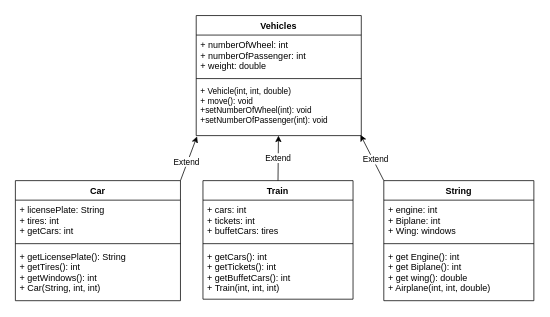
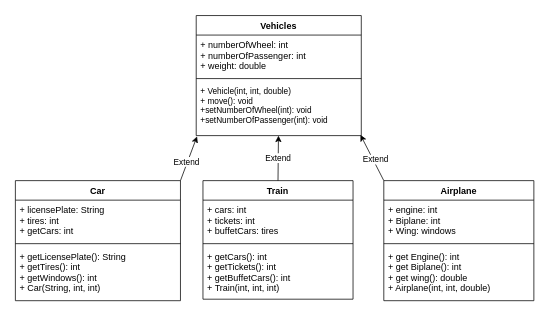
  <mxCell id="0" />
  <mxCell id="1" parent="0" />
  <mxCell id="2" value="Vehicles" style="swimlane;fontStyle=1;align=center;verticalAlign=top;childLayout=stackLayout;horizontal=1;startSize=26;horizontalStack=0;resizeParent=1;resizeParentMax=0;resizeLast=0;collapsible=1;marginBottom=0;" vertex="1" parent="1"><mxGeometry x="261" y="20" width="220" height="160" as="geometry" /></mxCell>
  <mxCell id="3" value="+ numberOfWheel: int&#10;+ numberOfPassenger: int&#10;+ weight: double" style="text;strokeColor=none;fillColor=none;align=left;verticalAlign=top;spacingLeft=4;spacingRight=4;overflow=hidden;rotatable=0;points=[[0,0.5],[1,0.5]];portConstraint=eastwest;" vertex="1" parent="2"><mxGeometry y="26" width="220" height="54" as="geometry" /></mxCell>
  <mxCell id="4" value="" style="line;strokeWidth=1;fillColor=none;align=left;verticalAlign=middle;spacingTop=-1;spacingLeft=3;spacingRight=3;rotatable=0;labelPosition=right;points=[];portConstraint=eastwest;" vertex="1" parent="2"><mxGeometry y="80" width="220" height="8" as="geometry" /></mxCell>
  <mxCell id="5" value="+ Vehicle(int, int, double)&#10;+ move(): void&#10;+setNumberOfWheel(int): void&#10;+setNumberOfPassenger(int): void&#10;" style="text;strokeColor=none;fillColor=none;align=left;verticalAlign=top;spacingLeft=4;spacingRight=4;overflow=hidden;rotatable=0;points=[[0,0.5],[1,0.5]];portConstraint=eastwest;fontSize=11;" vertex="1" parent="2"><mxGeometry y="88" width="220" height="72" as="geometry" /></mxCell>
  <mxCell id="6" value="Car" style="swimlane;fontStyle=1;align=center;verticalAlign=top;childLayout=stackLayout;horizontal=1;startSize=26;horizontalStack=0;resizeParent=1;resizeParentMax=0;resizeLast=0;collapsible=1;marginBottom=0;" vertex="1" parent="1"><mxGeometry x="20" y="240" width="220" height="160" as="geometry" /></mxCell>
  <mxCell id="7" value="+ licensePlate: String&#10;+ tires: int&#10;+ getCars: int" style="text;strokeColor=none;fillColor=none;align=left;verticalAlign=top;spacingLeft=4;spacingRight=4;overflow=hidden;rotatable=0;points=[[0,0.5],[1,0.5]];portConstraint=eastwest;" vertex="1" parent="6"><mxGeometry y="26" width="220" height="54" as="geometry" /></mxCell>
  <mxCell id="8" value="" style="line;strokeWidth=1;fillColor=none;align=left;verticalAlign=middle;spacingTop=-1;spacingLeft=3;spacingRight=3;rotatable=0;labelPosition=right;points=[];portConstraint=eastwest;" vertex="1" parent="6"><mxGeometry y="80" width="220" height="8" as="geometry" /></mxCell>
  <mxCell id="9" value="+ getLicensePlate(): String&#10;+ getTires(): int&#10;+ getWindows(): int&#10;+ Car(String, int, int)&#10;" style="text;strokeColor=none;fillColor=none;align=left;verticalAlign=top;spacingLeft=4;spacingRight=4;overflow=hidden;rotatable=0;points=[[0,0.5],[1,0.5]];portConstraint=eastwest;" vertex="1" parent="6"><mxGeometry y="88" width="220" height="72" as="geometry" /></mxCell>
- <mxCell id="10" value="String" style="swimlane;fontStyle=1;align=center;verticalAlign=top;childLayout=stackLayout;horizontal=1;startSize=26;horizontalStack=0;resizeParent=1;resizeParentMax=0;resizeLast=0;collapsible=1;marginBottom=0;" vertex="1" parent="1"><mxGeometry x="511" y="240" width="200" height="160" as="geometry" /></mxCell>
+ <mxCell id="10" value="Airplane" style="swimlane;fontStyle=1;align=center;verticalAlign=top;childLayout=stackLayout;horizontal=1;startSize=26;horizontalStack=0;resizeParent=1;resizeParentMax=0;resizeLast=0;collapsible=1;marginBottom=0;" vertex="1" parent="1"><mxGeometry x="511" y="240" width="200" height="160" as="geometry" /></mxCell>
  <mxCell id="11" value="+ engine: int&#10;+ Biplane: int&#10;+ Wing: windows" style="text;strokeColor=none;fillColor=none;align=left;verticalAlign=top;spacingLeft=4;spacingRight=4;overflow=hidden;rotatable=0;points=[[0,0.5],[1,0.5]];portConstraint=eastwest;" vertex="1" parent="10"><mxGeometry y="26" width="200" height="54" as="geometry" /></mxCell>
  <mxCell id="12" value="" style="line;strokeWidth=1;fillColor=none;align=left;verticalAlign=middle;spacingTop=-1;spacingLeft=3;spacingRight=3;rotatable=0;labelPosition=right;points=[];portConstraint=eastwest;" vertex="1" parent="10"><mxGeometry y="80" width="200" height="8" as="geometry" /></mxCell>
  <mxCell id="13" value="+ get Engine(): int&#10;+ get Biplane(): int&#10;+ get wing(): double&#10;+ Airplane(int, int, double)" style="text;strokeColor=none;fillColor=none;align=left;verticalAlign=top;spacingLeft=4;spacingRight=4;overflow=hidden;rotatable=0;points=[[0,0.5],[1,0.5]];portConstraint=eastwest;" vertex="1" parent="10"><mxGeometry y="88" width="200" height="72" as="geometry" /></mxCell>
  <mxCell id="14" value="" style="endArrow=classic;html=1;entryX=0.005;entryY=1.014;entryDx=0;entryDy=0;entryPerimeter=0;exitX=1;exitY=0;exitDx=0;exitDy=0;" edge="1" parent="1" source="6" target="5"><mxGeometry width="50" height="50" relative="1" as="geometry"><mxPoint x="330" y="240" as="sourcePoint" /><mxPoint x="380" y="190" as="targetPoint" /></mxGeometry></mxCell>
  <mxCell id="15" value="Extend" style="edgeLabel;html=1;align=center;verticalAlign=middle;resizable=0;points=[];fontSize=11;" vertex="1" connectable="0" parent="14"><mxGeometry x="-0.138" y="2" relative="1" as="geometry"><mxPoint as="offset" /></mxGeometry></mxCell>
  <mxCell id="16" value="" style="endArrow=classic;html=1;entryX=0.995;entryY=0.986;entryDx=0;entryDy=0;entryPerimeter=0;exitX=0;exitY=0;exitDx=0;exitDy=0;" edge="1" parent="1" source="10" target="5"><mxGeometry width="50" height="50" relative="1" as="geometry"><mxPoint x="330" y="240" as="sourcePoint" /><mxPoint x="380" y="190" as="targetPoint" /></mxGeometry></mxCell>
  <mxCell id="17" value="Extend" style="edgeLabel;html=1;align=center;verticalAlign=middle;resizable=0;points=[];fontSize=11;" vertex="1" connectable="0" parent="16"><mxGeometry x="-0.092" y="-3" relative="1" as="geometry"><mxPoint as="offset" /></mxGeometry></mxCell>
  <mxCell id="18" value="Train" style="swimlane;fontStyle=1;align=center;verticalAlign=top;childLayout=stackLayout;horizontal=1;startSize=26;horizontalStack=0;resizeParent=1;resizeParentMax=0;resizeLast=0;collapsible=1;marginBottom=0;" vertex="1" parent="1"><mxGeometry x="270" y="240" width="200" height="158" as="geometry" /></mxCell>
  <mxCell id="19" value="+ cars: int&#10;+ tickets: int&#10;+ buffetCars: tires" style="text;strokeColor=none;fillColor=none;align=left;verticalAlign=top;spacingLeft=4;spacingRight=4;overflow=hidden;rotatable=0;points=[[0,0.5],[1,0.5]];portConstraint=eastwest;" vertex="1" parent="18"><mxGeometry y="26" width="200" height="54" as="geometry" /></mxCell>
  <mxCell id="20" value="" style="line;strokeWidth=1;fillColor=none;align=left;verticalAlign=middle;spacingTop=-1;spacingLeft=3;spacingRight=3;rotatable=0;labelPosition=right;points=[];portConstraint=eastwest;" vertex="1" parent="18"><mxGeometry y="80" width="200" height="8" as="geometry" /></mxCell>
  <mxCell id="21" value="+ getCars(): int&#10;+ getTickets(): int&#10;+ getBuffetCars(): int&#10;+ Train(int, int, int)" style="text;strokeColor=none;fillColor=none;align=left;verticalAlign=top;spacingLeft=4;spacingRight=4;overflow=hidden;rotatable=0;points=[[0,0.5],[1,0.5]];portConstraint=eastwest;" vertex="1" parent="18"><mxGeometry y="88" width="200" height="70" as="geometry" /></mxCell>
  <mxCell id="22" value="Extend" style="endArrow=classic;html=1;exitX=0.5;exitY=0;exitDx=0;exitDy=0;" edge="1" parent="1" source="18" target="5"><mxGeometry width="50" height="50" relative="1" as="geometry"><mxPoint x="350" y="240" as="sourcePoint" /><mxPoint x="400" y="190" as="targetPoint" /></mxGeometry></mxCell>
